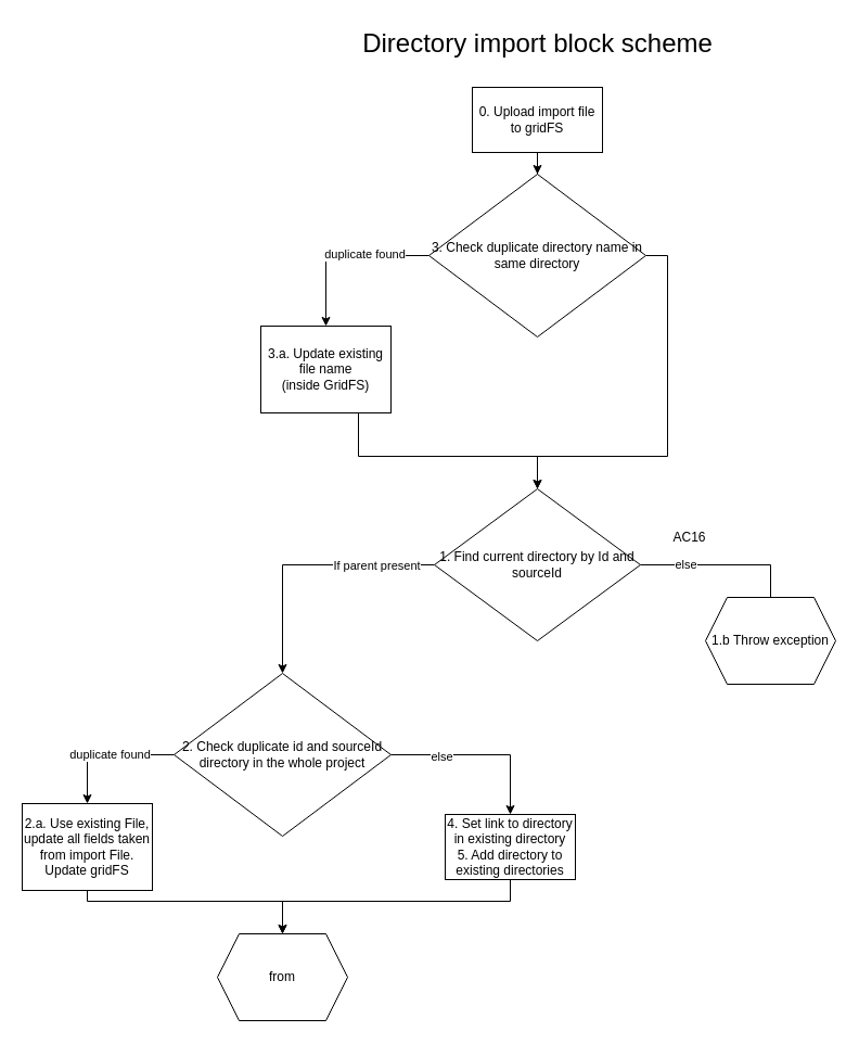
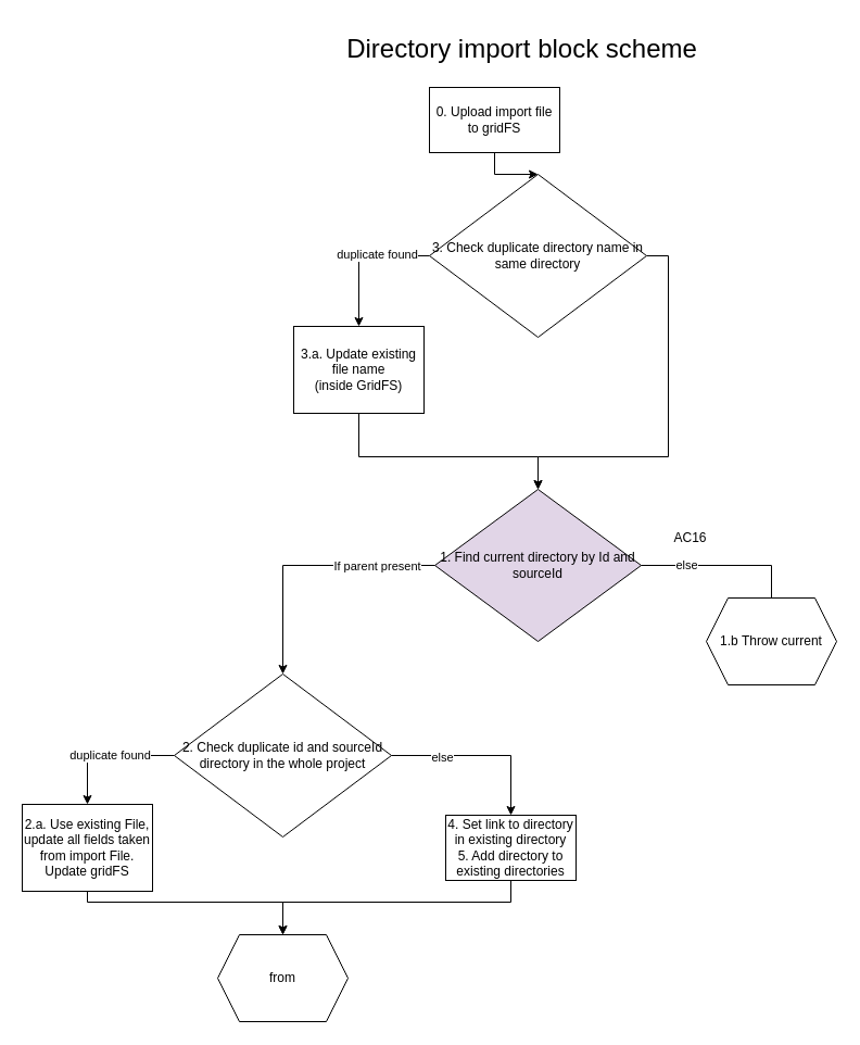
  <mxCell id="0" />
  <mxCell id="1" parent="0" />
- <mxCell id="2" value="1. Find current directory by Id and sourceId" style="rhombus;whiteSpace=wrap;html=1;" parent="1" vertex="1"><mxGeometry x="400" y="450" width="190" height="140" as="geometry" /></mxCell>
+ <mxCell id="2" value="1. Find current directory by Id and sourceId" style="rhombus;whiteSpace=wrap;html=1;fillColor=#e1d5e7;" parent="1" vertex="1"><mxGeometry x="400" y="450" width="190" height="140" as="geometry" /></mxCell>
  <mxCell id="3" style="edgeStyle=orthogonalEdgeStyle;rounded=0;orthogonalLoop=1;jettySize=auto;html=1;exitX=0;exitY=0.5;exitDx=0;exitDy=0;entryX=0.5;entryY=0;entryDx=0;entryDy=0;" parent="1" source="2" target="12" edge="1"><mxGeometry relative="1" as="geometry"><mxPoint x="200" y="750" as="targetPoint" /></mxGeometry></mxCell>
  <mxCell id="4" style="edgeStyle=orthogonalEdgeStyle;rounded=0;orthogonalLoop=1;jettySize=auto;html=1;exitX=1;exitY=0.5;exitDx=0;exitDy=0;entryX=0.5;entryY=0;entryDx=0;entryDy=0;endArrow=none;" parent="1" source="2" target="7" edge="1"><mxGeometry relative="1" as="geometry" /></mxCell>
  <mxCell id="5" value="If parent present" style="edgeLabel;html=1;align=center;verticalAlign=middle;resizable=0;points=[];" parent="4" vertex="1" connectable="0"><mxGeometry x="-0.418" y="1" relative="1" as="geometry"><mxPoint x="-288" y="1" as="offset" /></mxGeometry></mxCell>
  <mxCell id="6" value="else" style="edgeLabel;html=1;align=center;verticalAlign=middle;resizable=0;points=[];" parent="4" vertex="1" connectable="0"><mxGeometry x="-0.459" y="1" relative="1" as="geometry"><mxPoint as="offset" /></mxGeometry></mxCell>
- <mxCell id="7" value="1.b Throw exception" style="shape=hexagon;perimeter=hexagonPerimeter2;whiteSpace=wrap;html=1;fixedSize=1;" parent="1" vertex="1"><mxGeometry x="650" y="550" width="120" height="80" as="geometry" /></mxCell>
+ <mxCell id="7" value="1.b Throw current" style="shape=hexagon;perimeter=hexagonPerimeter2;whiteSpace=wrap;html=1;fixedSize=1;" parent="1" vertex="1"><mxGeometry x="650" y="550" width="120" height="80" as="geometry" /></mxCell>
  <mxCell id="8" style="edgeStyle=orthogonalEdgeStyle;rounded=0;orthogonalLoop=1;jettySize=auto;html=1;exitX=0.5;exitY=1;exitDx=0;exitDy=0;entryX=0.5;entryY=0;entryDx=0;entryDy=0;" parent="1" source="9" target="15" edge="1"><mxGeometry relative="1" as="geometry"><Array as="points"><mxPoint x="80" y="830" /><mxPoint x="260" y="830" /></Array></mxGeometry></mxCell>
  <mxCell id="9" value="2.a. Use existing File, update all fields taken from import File. Update gridFS" style="rounded=0;whiteSpace=wrap;html=1;" parent="1" vertex="1"><mxGeometry x="20" y="740" width="120" height="80" as="geometry" /></mxCell>
  <mxCell id="10" style="edgeStyle=orthogonalEdgeStyle;rounded=0;orthogonalLoop=1;jettySize=auto;html=1;exitX=0;exitY=0.5;exitDx=0;exitDy=0;entryX=0.5;entryY=0;entryDx=0;entryDy=0;" parent="1" source="12" target="9" edge="1"><mxGeometry relative="1" as="geometry" /></mxCell>
  <mxCell id="11" value="duplicate found" style="edgeLabel;html=1;align=center;verticalAlign=middle;resizable=0;points=[];" parent="10" vertex="1" connectable="0"><mxGeometry x="-0.04" y="-1" relative="1" as="geometry"><mxPoint as="offset" /></mxGeometry></mxCell>
  <mxCell id="12" value="2. Check duplicate id and sourceId directory in the whole project" style="rhombus;whiteSpace=wrap;html=1;" parent="1" vertex="1"><mxGeometry x="160" y="620" width="200" height="150" as="geometry" /></mxCell>
- <mxCell id="13" value="Directory import block scheme" style="text;html=1;align=center;verticalAlign=middle;resizable=0;points=[];autosize=1;strokeColor=none;fillColor=none;fontSize=24;" parent="1" vertex="1"><mxGeometry x="320" y="20" width="350" height="40" as="geometry" /></mxCell>
+ <mxCell id="13" value="Directory import block scheme" style="text;html=1;align=center;verticalAlign=middle;resizable=0;points=[];autosize=1;strokeColor=none;fillColor=none;fontSize=24;" parent="1" vertex="1"><mxGeometry x="305" y="25" width="350" height="40" as="geometry" /></mxCell>
  <mxCell id="14" value="AC16" style="text;html=1;align=center;verticalAlign=middle;resizable=0;points=[];autosize=1;strokeColor=none;fillColor=none;" parent="1" vertex="1"><mxGeometry x="610" y="480" width="50" height="30" as="geometry" /></mxCell>
  <mxCell id="15" value="from" style="shape=hexagon;perimeter=hexagonPerimeter2;whiteSpace=wrap;html=1;fixedSize=1;" parent="1" vertex="1"><mxGeometry x="200" y="860" width="120" height="80" as="geometry" /></mxCell>
  <mxCell id="16" value="" style="edgeStyle=orthogonalEdgeStyle;rounded=0;orthogonalLoop=1;jettySize=auto;html=1;" parent="1" source="17" target="27" edge="1"><mxGeometry relative="1" as="geometry" /></mxCell>
- <mxCell id="17" value="0. Upload import file to gridFS" style="rounded=0;whiteSpace=wrap;html=1;" parent="1" vertex="1"><mxGeometry x="435" y="80" width="120" height="60" as="geometry" /></mxCell>
+ <mxCell id="17" value="0. Upload import file to gridFS" style="rounded=0;whiteSpace=wrap;html=1;" parent="1" vertex="1"><mxGeometry x="395" y="80" width="120" height="60" as="geometry" /></mxCell>
  <mxCell id="18" style="edgeStyle=orthogonalEdgeStyle;rounded=0;orthogonalLoop=1;jettySize=auto;html=1;exitX=0.5;exitY=1;exitDx=0;exitDy=0;entryX=0.5;entryY=0;entryDx=0;entryDy=0;" parent="1" source="19" target="15" edge="1"><mxGeometry relative="1" as="geometry"><Array as="points"><mxPoint x="470" y="830" /><mxPoint x="260" y="830" /></Array></mxGeometry></mxCell>
  <mxCell id="19" value="4. Set link to directory in existing directory&lt;br&gt;5. Add directory to existing directories" style="rounded=0;whiteSpace=wrap;html=1;" parent="1" vertex="1"><mxGeometry x="410" y="750" width="120" height="60" as="geometry" /></mxCell>
  <mxCell id="20" style="edgeStyle=orthogonalEdgeStyle;rounded=0;orthogonalLoop=1;jettySize=auto;html=1;exitX=0.5;exitY=1;exitDx=0;exitDy=0;entryX=0.5;entryY=0;entryDx=0;entryDy=0;" parent="1" source="21" edge="1"><mxGeometry relative="1" as="geometry"><Array as="points"><mxPoint x="330" y="420" /><mxPoint x="495" y="420" /></Array><mxPoint x="495" y="450" as="targetPoint" /></mxGeometry></mxCell>
- <mxCell id="21" value="3.a. Update existing file name&lt;div&gt;(inside GridFS)&lt;/div&gt;" style="rounded=0;whiteSpace=wrap;html=1;" parent="1" vertex="1"><mxGeometry x="240" y="300" width="120" height="80" as="geometry" /></mxCell>
+ <mxCell id="21" value="3.a. Update existing file name&lt;div&gt;(inside GridFS)&lt;/div&gt;" style="rounded=0;whiteSpace=wrap;html=1;" parent="1" vertex="1"><mxGeometry y="300" width="120" height="80" as="geometry" x="270" /></mxCell>
  <mxCell id="22" style="edgeStyle=orthogonalEdgeStyle;rounded=0;orthogonalLoop=1;jettySize=auto;html=1;exitX=1;exitY=0.5;exitDx=0;exitDy=0;entryX=0.5;entryY=0;entryDx=0;entryDy=0;" parent="1" source="12" target="19" edge="1"><mxGeometry relative="1" as="geometry"><mxPoint x="370" y="705" as="sourcePoint" /><mxPoint x="480" y="740" as="targetPoint" /></mxGeometry></mxCell>
  <mxCell id="23" value="else" style="edgeLabel;html=1;align=center;verticalAlign=middle;resizable=0;points=[];" parent="22" vertex="1" connectable="0"><mxGeometry x="-0.448" y="-1" relative="1" as="geometry"><mxPoint as="offset" /></mxGeometry></mxCell>
  <mxCell id="24" style="edgeStyle=orthogonalEdgeStyle;rounded=0;orthogonalLoop=1;jettySize=auto;html=1;exitX=0;exitY=0.5;exitDx=0;exitDy=0;entryX=0.5;entryY=0;entryDx=0;entryDy=0;" parent="1" source="27" target="21" edge="1"><mxGeometry relative="1" as="geometry" /></mxCell>
  <mxCell id="25" value="duplicate found" style="edgeLabel;html=1;align=center;verticalAlign=middle;resizable=0;points=[];" parent="24" vertex="1" connectable="0"><mxGeometry x="-0.244" y="-2" relative="1" as="geometry"><mxPoint as="offset" /></mxGeometry></mxCell>
  <mxCell id="26" style="edgeStyle=orthogonalEdgeStyle;rounded=0;orthogonalLoop=1;jettySize=auto;html=1;exitX=1;exitY=0.5;exitDx=0;exitDy=0;entryX=0.5;entryY=0;entryDx=0;entryDy=0;" parent="1" source="27" target="2" edge="1"><mxGeometry relative="1" as="geometry"><Array as="points"><mxPoint x="615" y="235" /><mxPoint x="615" y="420" /><mxPoint x="495" y="420" /></Array><mxPoint x="495" y="450" as="targetPoint" /></mxGeometry></mxCell>
  <mxCell id="27" value="3. Check duplicate directory name in same directory" style="rhombus;whiteSpace=wrap;html=1;" parent="1" vertex="1"><mxGeometry x="395" y="160" width="200" height="150" as="geometry" /></mxCell>
